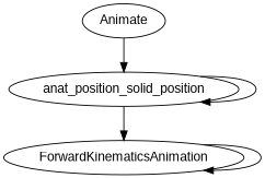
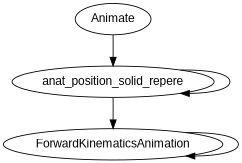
  digraph {
    fontname="Liberation Sans"
    node [fontname="Liberation Sans"]
    edge [fontname="Liberation Sans"]
    Animate
-   anat_position_solid_repere [label=anat_position_solid_position]
+   anat_position_solid_repere
    ForwardKinematicsAnimation
    Animate -> anat_position_solid_repere
    anat_position_solid_repere -> anat_position_solid_repere
    anat_position_solid_repere -> ForwardKinematicsAnimation
    ForwardKinematicsAnimation -> ForwardKinematicsAnimation
  }
